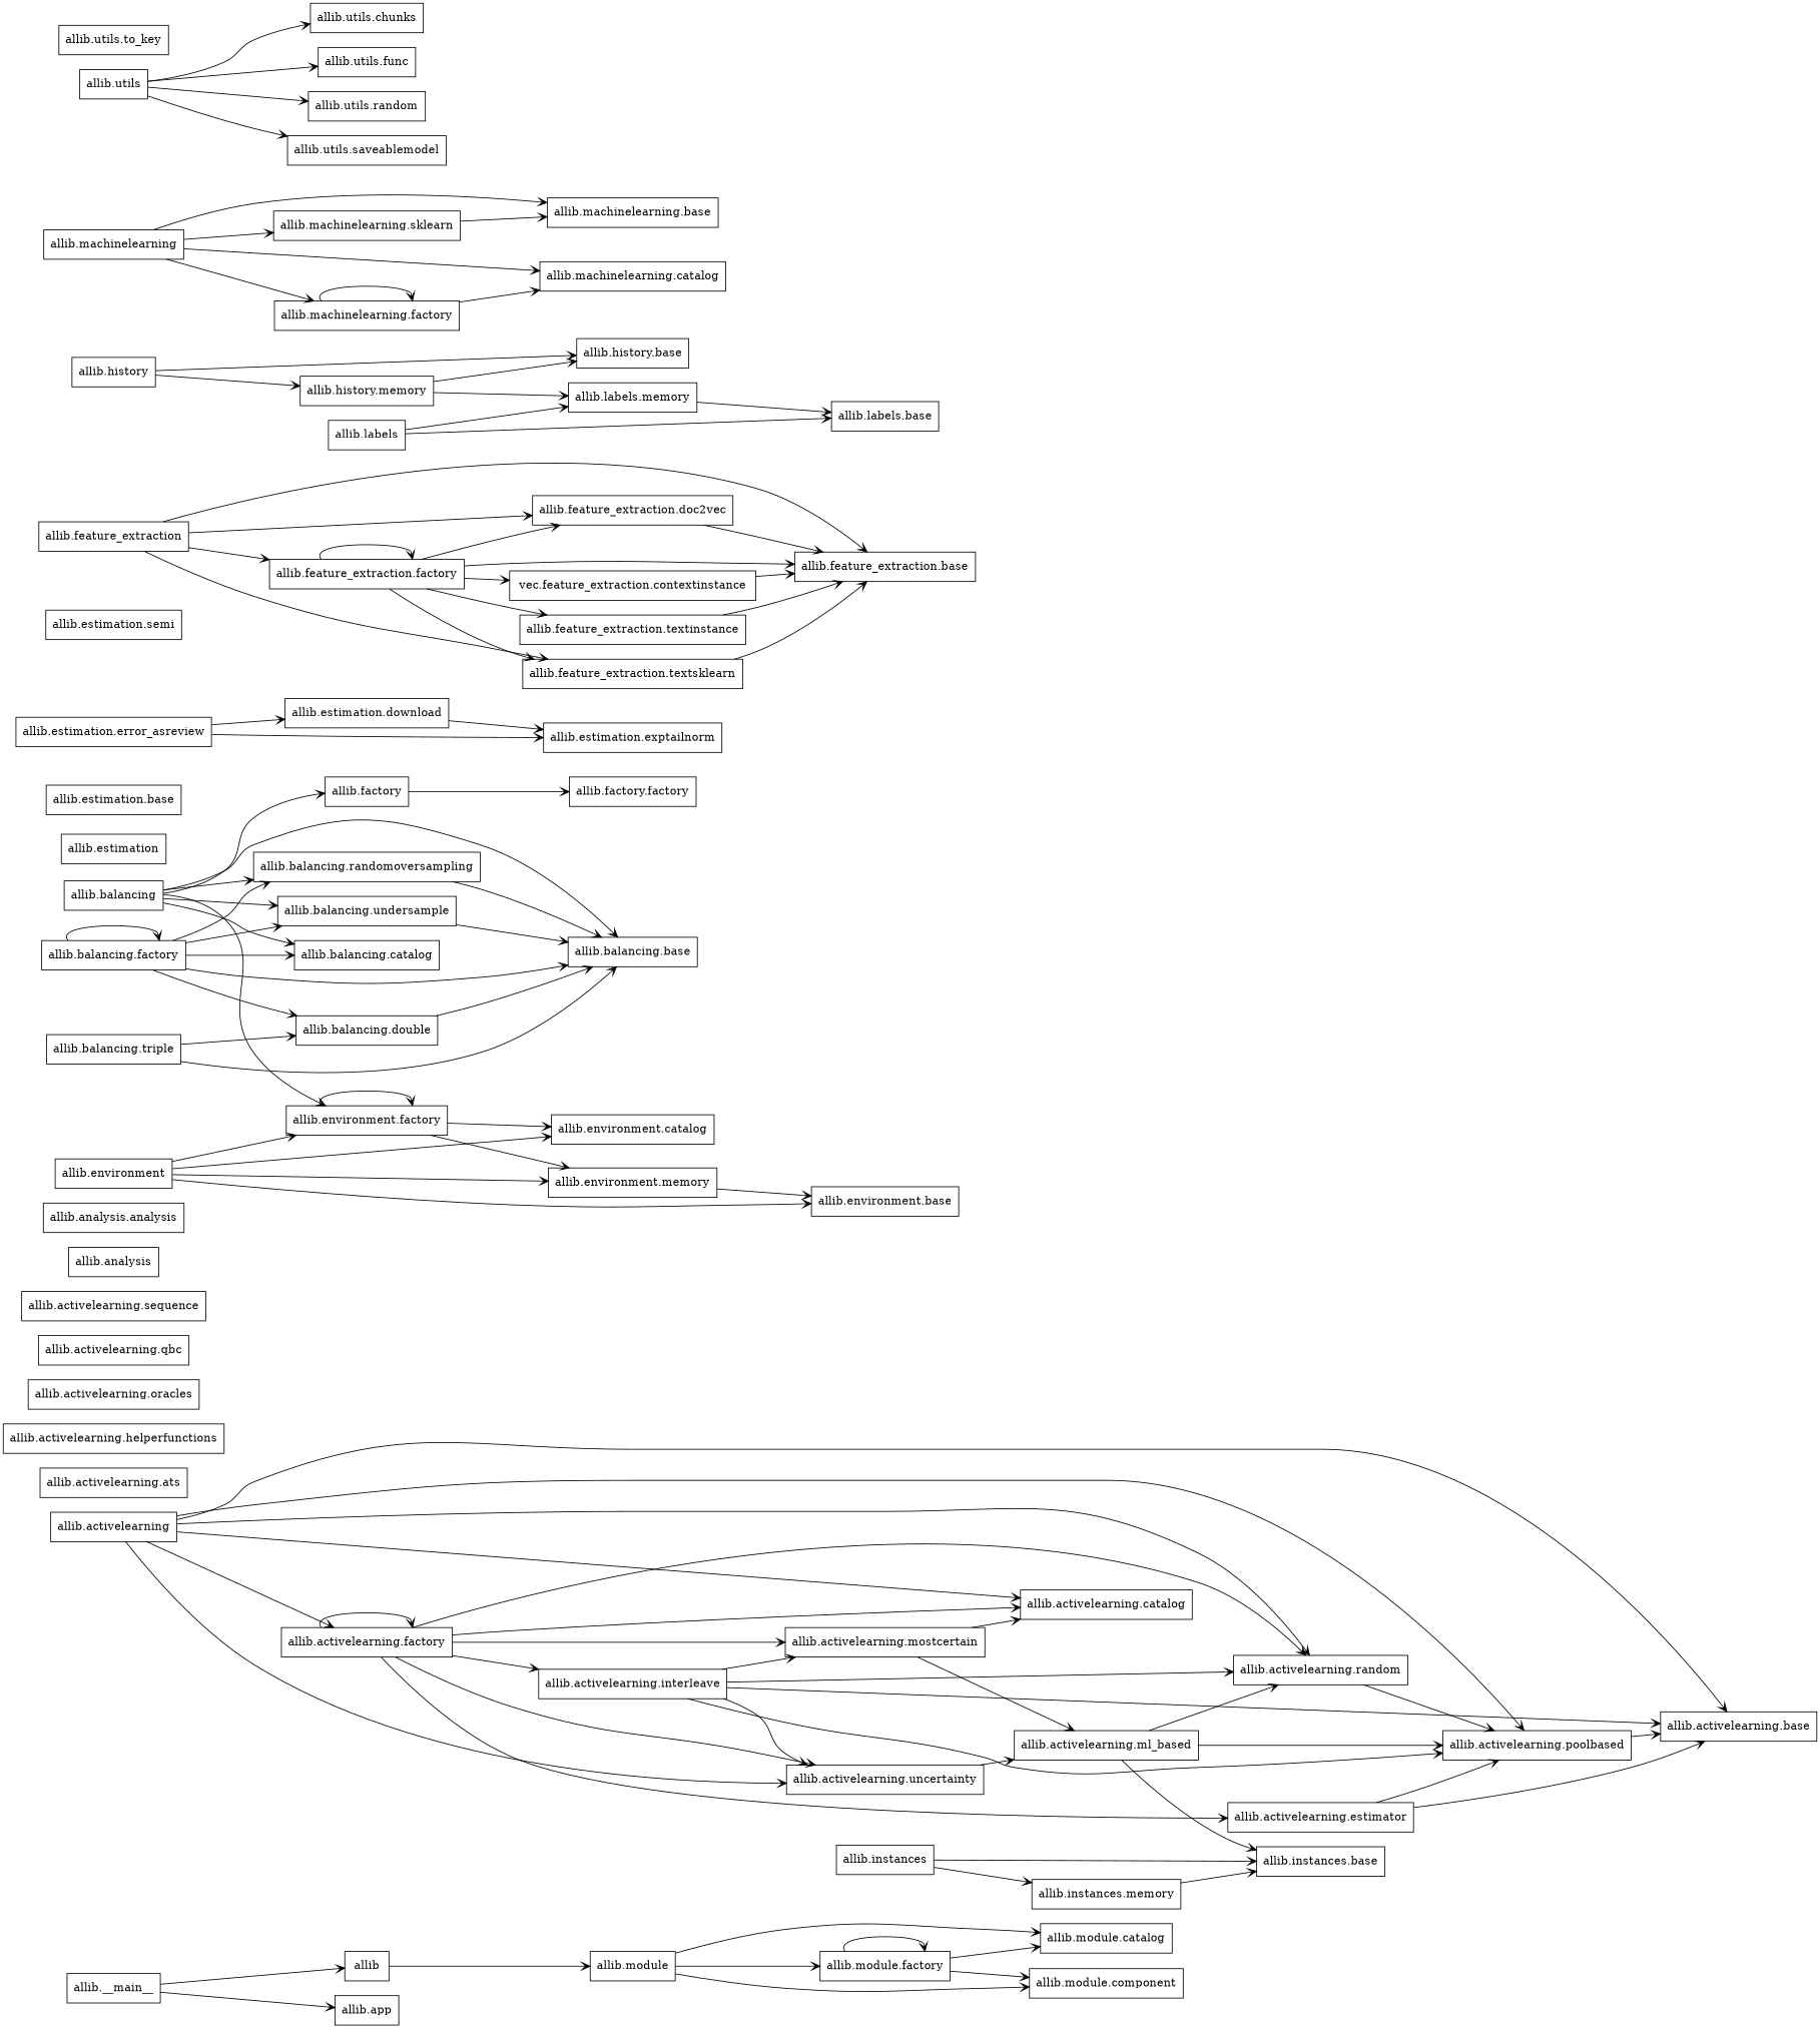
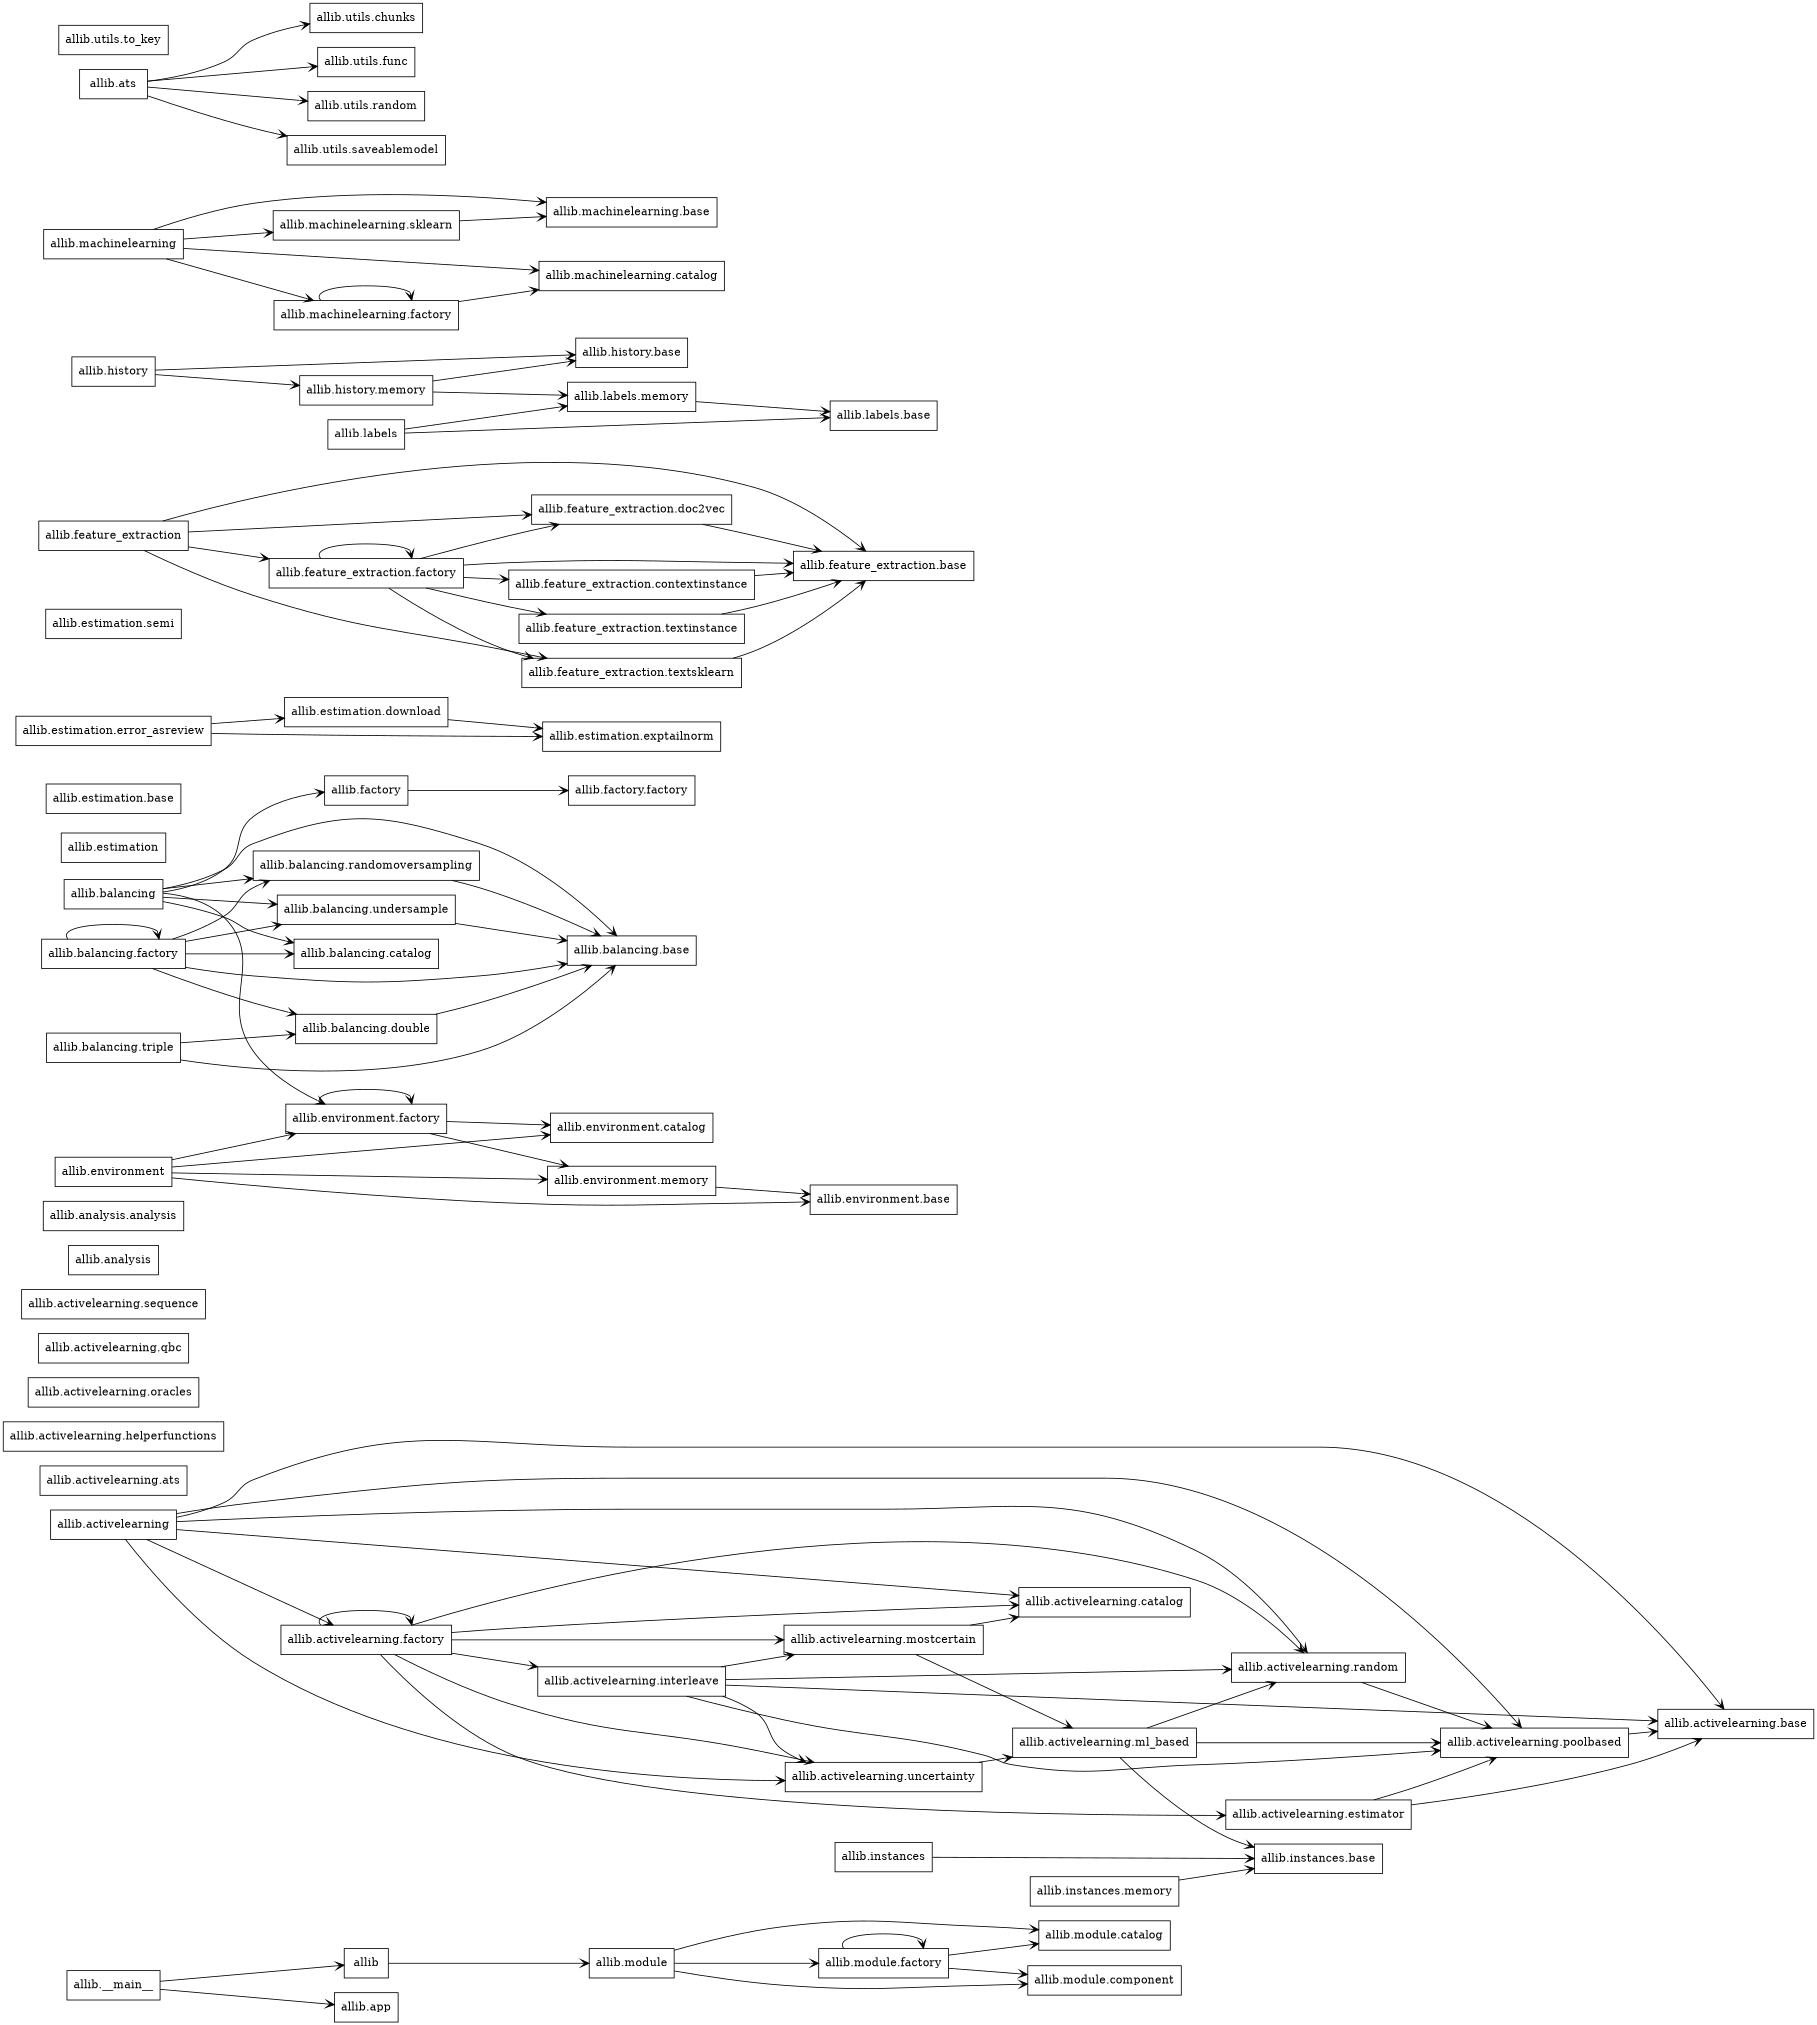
  digraph {
    rankdir=LR
    node [shape=box]
    edge [arrowhead=open arrowtail=none]
    n1 [label=allib]
    n2 [label="allib.module"]
    n3 [label="allib.module.catalog"]
    n4 [label="allib.module.component"]
    n5 [label="allib.module.factory"]
    n6 [label="allib.__main__"]
    n7 [label="allib.app"]
    n8 [label="allib.activelearning"]
    n9 [label="allib.activelearning.base"]
    n10 [label="allib.activelearning.catalog"]
    n11 [label="allib.activelearning.factory"]
    n12 [label="allib.activelearning.poolbased"]
    n13 [label="allib.activelearning.random"]
    n14 [label="allib.activelearning.uncertainty"]
    n15 [label="allib.activelearning.estimator"]
    n16 [label="allib.activelearning.interleave"]
    n17 [label="allib.activelearning.mostcertain"]
    n18 [label="allib.activelearning.ml_based"]
    n19 [label="allib.activelearning.ats"]
    n20 [label="allib.activelearning.helperfunctions"]
    n21 [label="allib.instances.base"]
    n22 [label="allib.activelearning.oracles"]
    n23 [label="allib.activelearning.qbc"]
    n24 [label="allib.activelearning.sequence"]
    n25 [label="allib.analysis"]
    n26 [label="allib.analysis.analysis"]
    n27 [label="allib.balancing"]
    n28 [label="allib.balancing.base"]
    n29 [label="allib.balancing.catalog"]
    n30 [label="allib.balancing.randomoversampling"]
    n31 [label="allib.balancing.undersample"]
    n32 [label="allib.factory"]
    n33 [label="allib.environment.factory"]
    n34 [label="allib.balancing.double"]
    n35 [label="allib.factory.factory"]
    n36 [label="allib.balancing.factory"]
    n37 [label="allib.balancing.triple"]
    n38 [label="allib.environment"]
    n39 [label="allib.environment.base"]
    n40 [label="allib.environment.catalog"]
    n41 [label="allib.environment.memory"]
    n42 [label="allib.estimation"]
    n43 [label="allib.estimation.base"]
    n44 [label="allib.estimation.download"]
    n45 [label="allib.estimation.exptailnorm"]
    n46 [label="allib.estimation.error_asreview"]
    n47 [label="allib.estimation.semi"]
    n48 [label="allib.feature_extraction"]
    n49 [label="allib.feature_extraction.base"]
    n50 [label="allib.feature_extraction.doc2vec"]
    n51 [label="allib.feature_extraction.factory"]
    n52 [label="allib.feature_extraction.textsklearn"]
-   n53 [label="vec.feature_extraction.contextinstance"]
+   n53 [label="allib.feature_extraction.contextinstance"]
    n54 [label="allib.feature_extraction.textinstance"]
    n55 [label="allib.history"]
    n56 [label="allib.history.base"]
    n57 [label="allib.history.memory"]
    n58 [label="allib.labels.memory"]
    n59 [label="allib.labels.base"]
    n60 [label="allib.instances"]
    n61 [label="allib.instances.memory"]
    n62 [label="allib.labels"]
    n63 [label="allib.machinelearning"]
    n64 [label="allib.machinelearning.base"]
    n65 [label="allib.machinelearning.catalog"]
    n66 [label="allib.machinelearning.factory"]
    n67 [label="allib.machinelearning.sklearn"]
-   n68 [label="allib.utils"]
+   n68 [label="allib.ats"]
    n69 [label="allib.utils.chunks"]
    n70 [label="allib.utils.func"]
    n71 [label="allib.utils.random"]
    n72 [label="allib.utils.saveablemodel"]
    n73 [label="allib.utils.to_key"]
    n1 -> n2
    n2 -> n3
    n2 -> n4
    n2 -> n5
    n5 -> n3
    n5 -> n4
    n5 -> n5
    n6 -> n1
    n6 -> n7
    n8 -> n9
    n8 -> n10
    n8 -> n11
    n8 -> n12
    n8 -> n13
    n8 -> n14
    n11 -> n10
    n11 -> n11
    n11 -> n13
    n11 -> n14
    n11 -> n15
    n11 -> n16
    n11 -> n17
    n12 -> n9
    n13 -> n12
    n14 -> n18
    n15 -> n9
    n15 -> n12
    n16 -> n9
    n16 -> n12
    n16 -> n13
    n16 -> n14
    n16 -> n17
    n17 -> n10
    n17 -> n18
    n18 -> n12
    n18 -> n13
    n18 -> n21
    n27 -> n28
    n27 -> n29
    n27 -> n30
    n27 -> n31
    n27 -> n32
    n27 -> n33
    n30 -> n28
    n31 -> n28
    n32 -> n35
    n33 -> n33
    n33 -> n40
    n33 -> n41
    n34 -> n28
    n36 -> n28
    n36 -> n29
    n36 -> n30
    n36 -> n31
    n36 -> n34
    n36 -> n36
    n37 -> n28
    n37 -> n34
    n38 -> n33
    n38 -> n39
    n38 -> n40
    n38 -> n41
    n41 -> n39
    n44 -> n45
    n46 -> n44
    n46 -> n45
    n48 -> n49
    n48 -> n50
    n48 -> n51
    n48 -> n52
    n50 -> n49
    n51 -> n49
    n51 -> n50
    n51 -> n51
    n51 -> n52
    n51 -> n53
    n51 -> n54
    n52 -> n49
    n53 -> n49
    n54 -> n49
    n55 -> n56
    n55 -> n57
    n57 -> n56
    n57 -> n58
    n58 -> n59
    n60 -> n21
-   n60 -> n61
    n61 -> n21
    n62 -> n58
    n62 -> n59
    n63 -> n64
    n63 -> n65
    n63 -> n66
    n63 -> n67
    n66 -> n65
    n66 -> n66
    n67 -> n64
    n68 -> n69
    n68 -> n70
    n68 -> n71
    n68 -> n72
  }
